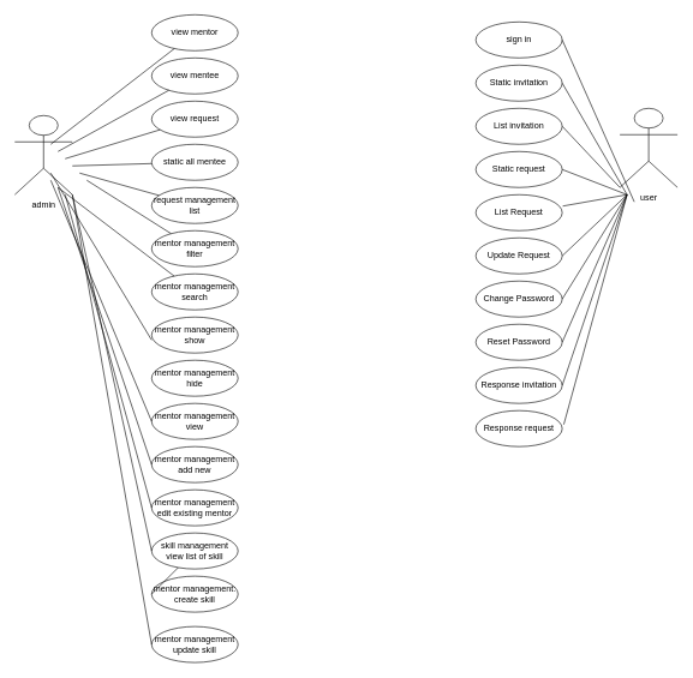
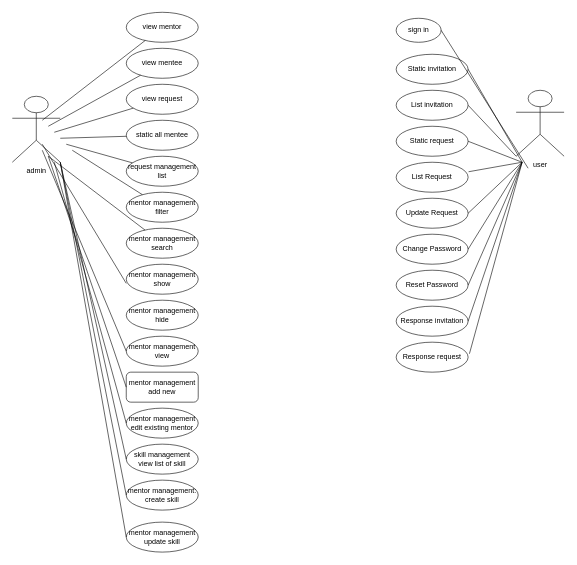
  <mxCell id="0" />
  <mxCell id="1" parent="0" />
  <mxCell id="2" value="admin&lt;br&gt;" style="shape=umlActor;verticalLabelPosition=bottom;verticalAlign=top;html=1;" vertex="1" parent="1"><mxGeometry x="20" y="160" width="80" height="110" as="geometry" /></mxCell>
  <mxCell id="3" value="view mentor" style="ellipse;whiteSpace=wrap;html=1;" vertex="1" parent="1"><mxGeometry x="210" y="20" width="120" height="50" as="geometry" /></mxCell>
  <mxCell id="4" value="view mentee" style="ellipse;whiteSpace=wrap;html=1;" vertex="1" parent="1"><mxGeometry x="210" y="80" width="120" height="50" as="geometry" /></mxCell>
  <mxCell id="5" value="view request" style="ellipse;whiteSpace=wrap;html=1;" vertex="1" parent="1"><mxGeometry x="210" y="140" width="120" height="50" as="geometry" /></mxCell>
  <mxCell id="6" value="static all mentee" style="ellipse;whiteSpace=wrap;html=1;" vertex="1" parent="1"><mxGeometry x="210" y="200" width="120" height="50" as="geometry" /></mxCell>
  <mxCell id="7" value="request management&lt;br&gt;list" style="ellipse;whiteSpace=wrap;html=1;" vertex="1" parent="1"><mxGeometry x="210" y="260" width="120" height="50" as="geometry" /></mxCell>
  <mxCell id="8" value="mentor management&lt;br&gt;filter" style="ellipse;whiteSpace=wrap;html=1;" vertex="1" parent="1"><mxGeometry x="210" y="320" width="120" height="50" as="geometry" /></mxCell>
  <mxCell id="9" value="mentor management&lt;br&gt;search" style="ellipse;whiteSpace=wrap;html=1;" vertex="1" parent="1"><mxGeometry x="210" y="380" width="120" height="50" as="geometry" /></mxCell>
  <mxCell id="10" value="mentor management&lt;br&gt;show" style="ellipse;whiteSpace=wrap;html=1;" vertex="1" parent="1"><mxGeometry x="210" y="440" width="120" height="50" as="geometry" /></mxCell>
  <mxCell id="11" value="mentor management&lt;br&gt;hide" style="ellipse;whiteSpace=wrap;html=1;" vertex="1" parent="1"><mxGeometry x="210" y="500" width="120" height="50" as="geometry" /></mxCell>
  <mxCell id="12" value="mentor management&lt;br&gt;view" style="ellipse;whiteSpace=wrap;html=1;" vertex="1" parent="1"><mxGeometry x="210" y="560" width="120" height="50" as="geometry" /></mxCell>
- <mxCell id="13" value="mentor management&lt;br&gt;add new" style="ellipse;whiteSpace=wrap;html=1;" vertex="1" parent="1"><mxGeometry x="210" y="620" width="120" height="50" as="geometry" /></mxCell>
+ <mxCell id="13" value="mentor management&lt;br&gt;add new" style="whiteSpace=wrap;html=1;rounded=1;" vertex="1" parent="1"><mxGeometry x="210" y="620" width="120" height="50" as="geometry" /></mxCell>
  <mxCell id="14" value="mentor management&lt;br&gt;edit existing mentor" style="ellipse;whiteSpace=wrap;html=1;" vertex="1" parent="1"><mxGeometry x="210" y="680" width="120" height="50" as="geometry" /></mxCell>
  <mxCell id="15" value="skill management&lt;br&gt;view list of skill" style="ellipse;whiteSpace=wrap;html=1;" vertex="1" parent="1"><mxGeometry x="210" y="740" width="120" height="50" as="geometry" /></mxCell>
  <mxCell id="16" value="mentor management:&lt;br&gt;create skill" style="ellipse;whiteSpace=wrap;html=1;" vertex="1" parent="1"><mxGeometry x="210" y="800" width="120" height="50" as="geometry" /></mxCell>
  <mxCell id="17" value="mentor management&lt;br&gt;update skill" style="ellipse;whiteSpace=wrap;html=1;" vertex="1" parent="1"><mxGeometry x="210" y="870" width="120" height="50" as="geometry" /></mxCell>
  <mxCell id="18" value="" style="endArrow=none;html=1;rounded=0;" edge="1" parent="1" target="3"><mxGeometry width="50" height="50" relative="1" as="geometry"><mxPoint x="70" y="200" as="sourcePoint" /><mxPoint x="320" y="220" as="targetPoint" /></mxGeometry></mxCell>
  <mxCell id="19" value="" style="endArrow=none;html=1;rounded=0;" edge="1" parent="1" target="4"><mxGeometry width="50" height="50" relative="1" as="geometry"><mxPoint x="80" y="210" as="sourcePoint" /><mxPoint x="251.588" y="77.019" as="targetPoint" /></mxGeometry></mxCell>
  <mxCell id="20" value="" style="endArrow=none;html=1;rounded=0;" edge="1" parent="1" target="5"><mxGeometry width="50" height="50" relative="1" as="geometry"><mxPoint x="90" y="220" as="sourcePoint" /><mxPoint x="261.588" y="87.019" as="targetPoint" /></mxGeometry></mxCell>
  <mxCell id="21" value="" style="endArrow=none;html=1;rounded=0;" edge="1" parent="1" target="6"><mxGeometry width="50" height="50" relative="1" as="geometry"><mxPoint x="100" y="230" as="sourcePoint" /><mxPoint x="271.588" y="97.019" as="targetPoint" /></mxGeometry></mxCell>
  <mxCell id="22" value="" style="endArrow=none;html=1;rounded=0;" edge="1" parent="1" target="7"><mxGeometry width="50" height="50" relative="1" as="geometry"><mxPoint x="110" y="240" as="sourcePoint" /><mxPoint x="281.588" y="107.019" as="targetPoint" /></mxGeometry></mxCell>
  <mxCell id="23" value="" style="endArrow=none;html=1;rounded=0;" edge="1" parent="1" target="8"><mxGeometry width="50" height="50" relative="1" as="geometry"><mxPoint x="120" y="250" as="sourcePoint" /><mxPoint x="291.588" y="117.019" as="targetPoint" /></mxGeometry></mxCell>
  <mxCell id="24" value="" style="endArrow=none;html=1;rounded=0;" edge="1" parent="1" source="9"><mxGeometry width="50" height="50" relative="1" as="geometry"><mxPoint x="280" y="540" as="sourcePoint" /><mxPoint x="80" y="260" as="targetPoint" /></mxGeometry></mxCell>
  <mxCell id="25" value="" style="endArrow=none;html=1;rounded=0;exitX=0;exitY=0.64;exitDx=0;exitDy=0;exitPerimeter=0;" edge="1" parent="1" source="10"><mxGeometry width="50" height="50" relative="1" as="geometry"><mxPoint x="251.248" y="393.057" as="sourcePoint" /><mxPoint x="70" y="240" as="targetPoint" /></mxGeometry></mxCell>
  <mxCell id="26" value="" style="endArrow=none;html=1;rounded=0;exitX=0;exitY=0.5;exitDx=0;exitDy=0;" edge="1" parent="1" source="12"><mxGeometry width="50" height="50" relative="1" as="geometry"><mxPoint x="261.248" y="403.057" as="sourcePoint" /><mxPoint x="70" y="250" as="targetPoint" /></mxGeometry></mxCell>
  <mxCell id="27" value="" style="endArrow=none;html=1;rounded=0;exitX=0;exitY=0.5;exitDx=0;exitDy=0;" edge="1" parent="1" source="13"><mxGeometry width="50" height="50" relative="1" as="geometry"><mxPoint x="220" y="595" as="sourcePoint" /><mxPoint x="80" y="260" as="targetPoint" /></mxGeometry></mxCell>
  <mxCell id="28" value="" style="endArrow=none;html=1;rounded=0;exitX=0;exitY=0.5;exitDx=0;exitDy=0;" edge="1" parent="1" source="14"><mxGeometry width="50" height="50" relative="1" as="geometry"><mxPoint x="230" y="605" as="sourcePoint" /><mxPoint x="90" y="270" as="targetPoint" /></mxGeometry></mxCell>
  <mxCell id="29" value="" style="endArrow=none;html=1;rounded=0;exitX=0;exitY=0.5;exitDx=0;exitDy=0;" edge="1" parent="1" source="15"><mxGeometry width="50" height="50" relative="1" as="geometry"><mxPoint x="0" y="540" as="sourcePoint" /><mxPoint x="100" y="270" as="targetPoint" /></mxGeometry></mxCell>
- <mxCell id="30" value="" style="endArrow=none;html=1;rounded=0;exitX=0;exitY=0.5;exitDx=0;exitDy=0;" edge="1" parent="1" source="16" target="15"><mxGeometry width="50" height="50" relative="1" as="geometry"><mxPoint x="220" y="775" as="sourcePoint" /><mxPoint x="60" y="270" as="targetPoint" /></mxGeometry></mxCell>
+ <mxCell id="30" value="" style="endArrow=none;html=1;rounded=0;exitX=0;exitY=0.5;exitDx=0;exitDy=0;entryX=1;entryY=1;entryDx=0;entryDy=0;entryPerimeter=0;" edge="1" parent="1" source="16" target="2"><mxGeometry width="50" height="50" relative="1" as="geometry"><mxPoint x="220" y="775" as="sourcePoint" /><mxPoint x="60" y="270" as="targetPoint" /></mxGeometry></mxCell>
  <mxCell id="31" value="" style="endArrow=none;html=1;rounded=0;exitX=0;exitY=0.5;exitDx=0;exitDy=0;" edge="1" parent="1" source="17"><mxGeometry width="50" height="50" relative="1" as="geometry"><mxPoint x="230" y="785" as="sourcePoint" /><mxPoint x="100" y="270" as="targetPoint" /></mxGeometry></mxCell>
  <mxCell id="32" value="user" style="shape=umlActor;verticalLabelPosition=bottom;verticalAlign=top;html=1;" vertex="1" parent="1"><mxGeometry x="860" y="150" width="80" height="110" as="geometry" /></mxCell>
- <mxCell id="33" value="sign in" style="ellipse;whiteSpace=wrap;html=1;" vertex="1" parent="1"><mxGeometry x="660" y="30" width="120" height="50" as="geometry" /></mxCell>
+ <mxCell id="33" value="sign in" style="ellipse;whiteSpace=wrap;html=1;" vertex="1" parent="1"><mxGeometry x="660" y="30" width="75" height="40" as="geometry" /></mxCell>
  <mxCell id="34" value="Static invitation" style="ellipse;whiteSpace=wrap;html=1;" vertex="1" parent="1"><mxGeometry x="660" y="90" width="120" height="50" as="geometry" /></mxCell>
  <mxCell id="35" value="List invitation" style="ellipse;whiteSpace=wrap;html=1;" vertex="1" parent="1"><mxGeometry x="660" y="150" width="120" height="50" as="geometry" /></mxCell>
  <mxCell id="36" value="Static request" style="ellipse;whiteSpace=wrap;html=1;" vertex="1" parent="1"><mxGeometry x="660" y="210" width="120" height="50" as="geometry" /></mxCell>
  <mxCell id="37" value="List Request" style="ellipse;whiteSpace=wrap;html=1;" vertex="1" parent="1"><mxGeometry x="660" y="270" width="120" height="50" as="geometry" /></mxCell>
  <mxCell id="38" value="Update Request" style="ellipse;whiteSpace=wrap;html=1;" vertex="1" parent="1"><mxGeometry x="660" y="330" width="120" height="50" as="geometry" /></mxCell>
  <mxCell id="39" value="Change Password" style="ellipse;whiteSpace=wrap;html=1;" vertex="1" parent="1"><mxGeometry x="660" y="390" width="120" height="50" as="geometry" /></mxCell>
  <mxCell id="40" value="Reset Password" style="ellipse;whiteSpace=wrap;html=1;" vertex="1" parent="1"><mxGeometry x="660" y="450" width="120" height="50" as="geometry" /></mxCell>
  <mxCell id="41" value="Response invitation" style="ellipse;whiteSpace=wrap;html=1;" vertex="1" parent="1"><mxGeometry x="660" y="510" width="120" height="50" as="geometry" /></mxCell>
  <mxCell id="42" value="Response request" style="ellipse;whiteSpace=wrap;html=1;" vertex="1" parent="1"><mxGeometry x="660" y="570" width="120" height="50" as="geometry" /></mxCell>
  <mxCell id="43" value="" style="endArrow=none;html=1;rounded=0;entryX=0;entryY=1;entryDx=0;entryDy=0;entryPerimeter=0;exitX=1;exitY=0.5;exitDx=0;exitDy=0;" edge="1" parent="1" source="35" target="32"><mxGeometry width="50" height="50" relative="1" as="geometry"><mxPoint x="460" y="430" as="sourcePoint" /><mxPoint x="510" y="380" as="targetPoint" /></mxGeometry></mxCell>
  <mxCell id="44" value="" style="endArrow=none;html=1;rounded=0;entryX=0;entryY=1;entryDx=0;entryDy=0;entryPerimeter=0;exitX=1;exitY=0.5;exitDx=0;exitDy=0;" edge="1" parent="1" source="36"><mxGeometry width="50" height="50" relative="1" as="geometry"><mxPoint x="790" y="185" as="sourcePoint" /><mxPoint x="870" y="270" as="targetPoint" /></mxGeometry></mxCell>
  <mxCell id="45" value="" style="endArrow=none;html=1;rounded=0;exitX=1.006;exitY=0.317;exitDx=0;exitDy=0;exitPerimeter=0;" edge="1" parent="1" source="37"><mxGeometry width="50" height="50" relative="1" as="geometry"><mxPoint x="800" y="195" as="sourcePoint" /><mxPoint x="870" y="270" as="targetPoint" /></mxGeometry></mxCell>
  <mxCell id="46" value="" style="endArrow=none;html=1;rounded=0;exitX=1;exitY=0.5;exitDx=0;exitDy=0;" edge="1" parent="1" source="38"><mxGeometry width="50" height="50" relative="1" as="geometry"><mxPoint x="810" y="205" as="sourcePoint" /><mxPoint x="870" y="270" as="targetPoint" /></mxGeometry></mxCell>
  <mxCell id="47" value="" style="endArrow=none;html=1;rounded=0;exitX=1;exitY=0.5;exitDx=0;exitDy=0;" edge="1" parent="1" source="39"><mxGeometry width="50" height="50" relative="1" as="geometry"><mxPoint x="820" y="215" as="sourcePoint" /><mxPoint x="870" y="270" as="targetPoint" /></mxGeometry></mxCell>
  <mxCell id="48" value="" style="endArrow=none;html=1;rounded=0;exitX=1;exitY=0.5;exitDx=0;exitDy=0;" edge="1" parent="1" source="40"><mxGeometry width="50" height="50" relative="1" as="geometry"><mxPoint x="830" y="225" as="sourcePoint" /><mxPoint x="870" y="270" as="targetPoint" /></mxGeometry></mxCell>
  <mxCell id="49" value="" style="endArrow=none;html=1;rounded=0;exitX=1;exitY=0.5;exitDx=0;exitDy=0;" edge="1" parent="1" source="41"><mxGeometry width="50" height="50" relative="1" as="geometry"><mxPoint x="840" y="235" as="sourcePoint" /><mxPoint x="870" y="270" as="targetPoint" /></mxGeometry></mxCell>
  <mxCell id="50" value="" style="endArrow=none;html=1;rounded=0;exitX=1.018;exitY=0.386;exitDx=0;exitDy=0;exitPerimeter=0;" edge="1" parent="1" source="42"><mxGeometry width="50" height="50" relative="1" as="geometry"><mxPoint x="850" y="245" as="sourcePoint" /><mxPoint x="870" y="270" as="targetPoint" /></mxGeometry></mxCell>
  <mxCell id="51" value="" style="endArrow=none;html=1;rounded=0;entryX=0;entryY=1;entryDx=0;entryDy=0;entryPerimeter=0;exitX=1;exitY=0.5;exitDx=0;exitDy=0;" edge="1" parent="1" source="34"><mxGeometry width="50" height="50" relative="1" as="geometry"><mxPoint x="790" y="185" as="sourcePoint" /><mxPoint x="870" y="270" as="targetPoint" /></mxGeometry></mxCell>
  <mxCell id="52" value="" style="endArrow=none;html=1;rounded=0;entryX=0;entryY=1;entryDx=0;entryDy=0;entryPerimeter=0;exitX=1;exitY=0.5;exitDx=0;exitDy=0;" edge="1" parent="1" source="33"><mxGeometry width="50" height="50" relative="1" as="geometry"><mxPoint x="800" y="195" as="sourcePoint" /><mxPoint x="880" y="280" as="targetPoint" /></mxGeometry></mxCell>
